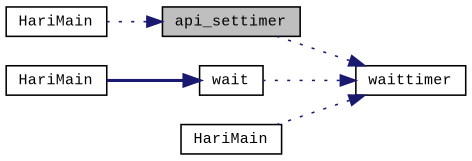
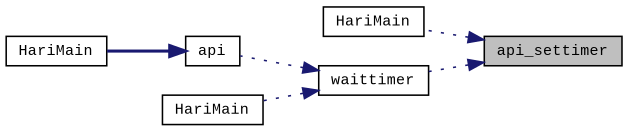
  digraph {
    fontname="Liberation Mono"
    rankdir=RL
    node [color=black fillcolor=white fontname="Liberation Mono" fontsize=10 shape=record style=filled]
    edge [color=midnightblue dir=back fontname="Liberation Mono" fontsize=10 labelfontname=Helvetica labelfontsize=10 style=dotted]
    n1 [fillcolor=grey75 fontcolor=black height=0.2 label=api_settimer width=0.4]
    n2 [height=0.2 label=HariMain width=0.4]
    n3 [height=0.2 label=waittimer width=0.4]
-   n4 [height=0.2 label=wait width=0.4]
+   n4 [height=0.2 label=api width=0.4]
    n5 [height=0.2 label=HariMain width=0.4]
    n6 [height=0.2 label=HariMain width=0.4]
    n1 -> n2
-   n3 -> n1
+   n1 -> n3
    n3 -> n4
    n3 -> n6
    n4 -> n5 [style=bold]
  }
